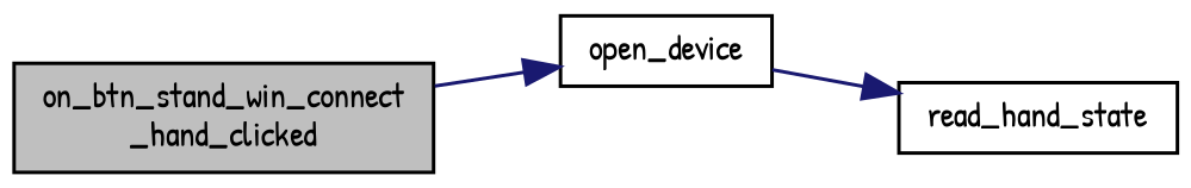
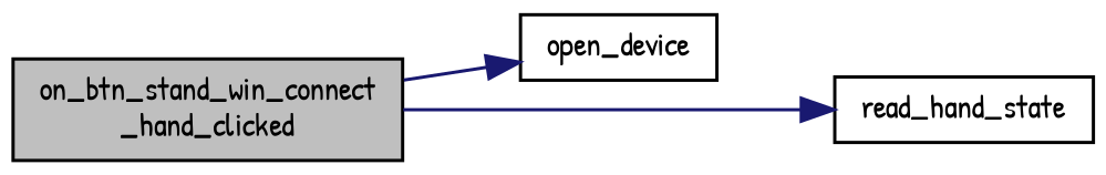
  digraph {
    fontname="Patrick Hand"
    rankdir=LR
    node [color=black fillcolor=white fontname="Patrick Hand" fontsize=10 shape=record style=filled]
    edge [color=midnightblue fontname="Patrick Hand" fontsize=10 labelfontname=Helvetica labelfontsize=10 style=solid]
    n1 [fillcolor=grey75 fontcolor=black height=0.2 label="on_btn_stand_win_connect\l_hand_clicked" width=0.4]
    n2 [height=0.2 label=open_device width=0.4]
    n3 [height=0.2 label=read_hand_state width=0.4]
    n1 -> n2
-   n2 -> n3
+   n1 -> n3
  }
